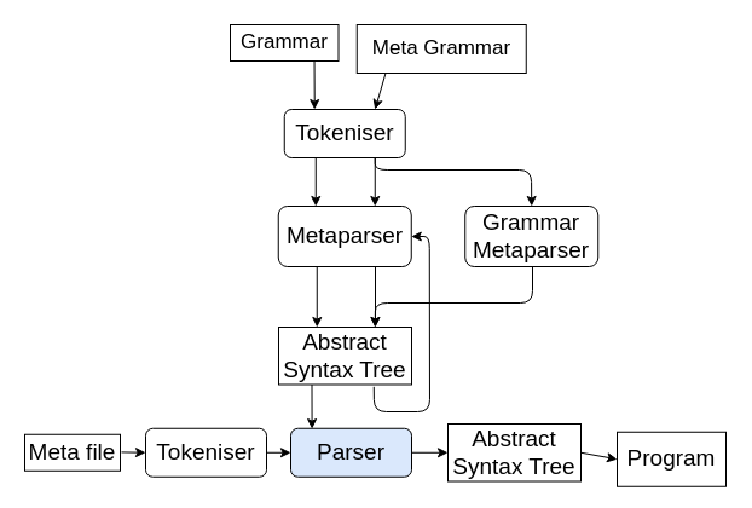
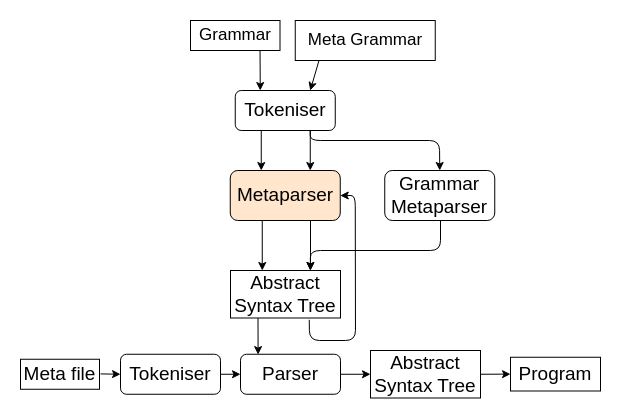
  <mxCell id="0" />
  <mxCell id="1" parent="0" />
  <mxCell id="2" value="&lt;font style=&quot;font-size: 19px&quot;&gt;Meta file&lt;/font&gt;" style="rounded=0;whiteSpace=wrap;html=1;" vertex="1" parent="1"><mxGeometry x="20" y="358.75" width="79" height="30" as="geometry" /></mxCell>
  <mxCell id="3" value="" style="endArrow=classic;html=1;" edge="1" parent="1"><mxGeometry width="50" height="50" relative="1" as="geometry"><mxPoint x="100" y="373.41" as="sourcePoint" /><mxPoint x="120" y="373.75" as="targetPoint" /></mxGeometry></mxCell>
  <mxCell id="4" value="" style="endArrow=classic;html=1;exitX=1;exitY=0.5;exitDx=0;exitDy=0;" edge="1" parent="1"><mxGeometry width="50" height="50" relative="1" as="geometry"><mxPoint x="340" y="373.75" as="sourcePoint" /><mxPoint x="370" y="373.75" as="targetPoint" /></mxGeometry></mxCell>
  <mxCell id="5" value="&lt;font style=&quot;font-size: 19px&quot;&gt;Tokeniser&lt;/font&gt;" style="rounded=1;whiteSpace=wrap;html=1;" vertex="1" parent="1"><mxGeometry x="120" y="353.75" width="100" height="40" as="geometry" /></mxCell>
  <mxCell id="6" value="" style="endArrow=classic;html=1;exitX=1;exitY=0.5;exitDx=0;exitDy=0;" edge="1" parent="1" source="5"><mxGeometry width="50" height="50" relative="1" as="geometry"><mxPoint x="101" y="383.41" as="sourcePoint" /><mxPoint x="240" y="373.75" as="targetPoint" /></mxGeometry></mxCell>
- <mxCell id="7" value="&lt;font style=&quot;font-size: 19px&quot;&gt;Parser&lt;/font&gt;" style="rounded=1;whiteSpace=wrap;html=1;fontStyle=0;fillColor=#dae8fc;" vertex="1" parent="1"><mxGeometry x="240" y="353.75" width="100" height="40" as="geometry" /></mxCell>
- <mxCell id="8" value="&lt;font style=&quot;font-size: 19px&quot;&gt;Metaparser&lt;/font&gt;" style="rounded=1;whiteSpace=wrap;html=1;fontStyle=0" vertex="1" parent="1"><mxGeometry x="229.75" y="170" width="110" height="50" as="geometry" /></mxCell>
+ <mxCell id="7" value="&lt;font style=&quot;font-size: 19px&quot;&gt;Parser&lt;/font&gt;" style="rounded=1;whiteSpace=wrap;html=1;fontStyle=0" vertex="1" parent="1"><mxGeometry x="240" y="353.75" width="100" height="40" as="geometry" /></mxCell>
+ <mxCell id="8" value="&lt;font style=&quot;font-size: 19px&quot;&gt;Metaparser&lt;/font&gt;" style="rounded=1;whiteSpace=wrap;html=1;fontStyle=0;fillColor=#ffe6cc;" vertex="1" parent="1"><mxGeometry x="229.75" y="170" width="110" height="50" as="geometry" /></mxCell>
  <mxCell id="9" value="&lt;font style=&quot;font-size: 17px&quot;&gt;Grammar&lt;/font&gt;" style="rounded=0;whiteSpace=wrap;html=1;" vertex="1" parent="1"><mxGeometry x="190" y="20" width="89.5" height="30" as="geometry" /></mxCell>
  <mxCell id="10" value="&lt;font style=&quot;font-size: 19px&quot;&gt;Tokeniser&lt;/font&gt;" style="rounded=1;whiteSpace=wrap;html=1;" vertex="1" parent="1"><mxGeometry x="234.75" y="90" width="100" height="40" as="geometry" /></mxCell>
  <mxCell id="11" value="" style="endArrow=classic;html=1;entryX=0.5;entryY=0;entryDx=0;entryDy=0;exitX=0.5;exitY=1;exitDx=0;exitDy=0;exitPerimeter=0;" edge="1" parent="1"><mxGeometry width="50" height="50" relative="1" as="geometry"><mxPoint x="261.75" y="220" as="sourcePoint" /><mxPoint x="261.75" y="270" as="targetPoint" /></mxGeometry></mxCell>
  <mxCell id="12" value="" style="endArrow=classic;html=1;exitX=0.5;exitY=1;exitDx=0;exitDy=0;exitPerimeter=0;" edge="1" parent="1"><mxGeometry width="50" height="50" relative="1" as="geometry"><mxPoint x="260.75" y="130" as="sourcePoint" /><mxPoint x="260.75" y="170" as="targetPoint" /></mxGeometry></mxCell>
  <mxCell id="13" value="" style="endArrow=classic;html=1;entryX=0.5;entryY=0;entryDx=0;entryDy=0;entryPerimeter=0;exitX=0.777;exitY=1.001;exitDx=0;exitDy=0;exitPerimeter=0;" edge="1" parent="1" source="9"><mxGeometry width="50" height="50" relative="1" as="geometry"><mxPoint x="339.75" y="110" as="sourcePoint" /><mxPoint x="259.75" y="90" as="targetPoint" /></mxGeometry></mxCell>
  <mxCell id="14" value="&lt;font style=&quot;font-size: 17px&quot;&gt;Meta Grammar&lt;/font&gt;" style="rounded=0;whiteSpace=wrap;html=1;" vertex="1" parent="1"><mxGeometry x="294.75" y="20" width="140" height="40" as="geometry" /></mxCell>
  <mxCell id="15" value="" style="endArrow=classic;html=1;entryX=0.75;entryY=0;entryDx=0;entryDy=0;exitX=0.169;exitY=1.006;exitDx=0;exitDy=0;exitPerimeter=0;" edge="1" parent="1" source="14" target="10"><mxGeometry width="50" height="50" relative="1" as="geometry"><mxPoint x="309.75" y="59" as="sourcePoint" /><mxPoint x="354.75" y="50" as="targetPoint" /></mxGeometry></mxCell>
  <mxCell id="16" value="" style="endArrow=classic;html=1;exitX=0.5;exitY=1;exitDx=0;exitDy=0;exitPerimeter=0;" edge="1" parent="1"><mxGeometry width="50" height="50" relative="1" as="geometry"><mxPoint x="309.75" y="130" as="sourcePoint" /><mxPoint x="309.75" y="170" as="targetPoint" /></mxGeometry></mxCell>
  <mxCell id="17" value="" style="endArrow=classic;html=1;entryX=1;entryY=0.5;entryDx=0;entryDy=0;exitX=0.716;exitY=1.038;exitDx=0;exitDy=0;exitPerimeter=0;" edge="1" parent="1" source="24" target="8"><mxGeometry width="50" height="50" relative="1" as="geometry"><mxPoint x="308.75" y="220" as="sourcePoint" /><mxPoint x="334.75" y="220" as="targetPoint" /><Array as="points"><mxPoint x="309" y="340" /><mxPoint x="355" y="340" /><mxPoint x="354.75" y="195" /></Array></mxGeometry></mxCell>
  <mxCell id="18" value="&lt;font size=&quot;1&quot;&gt;&lt;span style=&quot;font-weight: normal ; font-size: 19px&quot;&gt;Grammar Metaparser&lt;/span&gt;&lt;/font&gt;" style="rounded=1;whiteSpace=wrap;html=1;fontStyle=1" vertex="1" parent="1"><mxGeometry x="384.25" y="170" width="110" height="50" as="geometry" /></mxCell>
  <mxCell id="19" value="" style="endArrow=classic;html=1;exitX=0.75;exitY=1;exitDx=0;exitDy=0;entryX=0.5;entryY=0;entryDx=0;entryDy=0;" edge="1" parent="1" source="10" target="18"><mxGeometry width="50" height="50" relative="1" as="geometry"><mxPoint x="424.75" y="120" as="sourcePoint" /><mxPoint x="474.75" y="70" as="targetPoint" /><Array as="points"><mxPoint x="309.75" y="140" /><mxPoint x="439" y="140" /></Array></mxGeometry></mxCell>
  <mxCell id="20" value="" style="endArrow=classic;html=1;entryX=0.725;entryY=-0.001;entryDx=0;entryDy=0;entryPerimeter=0;" edge="1" parent="1" target="24"><mxGeometry width="50" height="50" relative="1" as="geometry"><mxPoint x="440" y="220" as="sourcePoint" /><mxPoint x="454.75" y="200" as="targetPoint" /><Array as="points"><mxPoint x="440" y="250" /><mxPoint x="310" y="250" /></Array></mxGeometry></mxCell>
  <mxCell id="21" value="&lt;font style=&quot;font-size: 19px&quot;&gt;Abstract Syntax Tree&lt;/font&gt;" style="rounded=0;whiteSpace=wrap;html=1;" vertex="1" parent="1"><mxGeometry x="370" y="350" width="110" height="47.5" as="geometry" /></mxCell>
- <mxCell id="22" value="&lt;font style=&quot;font-size: 19px&quot;&gt;Program&lt;/font&gt;" style="rounded=0;whiteSpace=wrap;html=1;" vertex="1" parent="1"><mxGeometry x="510" y="356.75" width="90" height="45" as="geometry" /></mxCell>
+ <mxCell id="22" value="&lt;font style=&quot;font-size: 19px&quot;&gt;Program&lt;/font&gt;" style="rounded=0;whiteSpace=wrap;html=1;" vertex="1" parent="1"><mxGeometry x="510" y="356.75" width="90" height="33.75" as="geometry" /></mxCell>
  <mxCell id="23" value="" style="endArrow=classic;html=1;exitX=1;exitY=0.5;exitDx=0;exitDy=0;entryX=0;entryY=0.5;entryDx=0;entryDy=0;" edge="1" parent="1" source="21" target="22"><mxGeometry width="50" height="50" relative="1" as="geometry"><mxPoint x="470" y="423.75" as="sourcePoint" /><mxPoint x="520" y="373.75" as="targetPoint" /></mxGeometry></mxCell>
  <mxCell id="24" value="&lt;font style=&quot;font-size: 19px&quot;&gt;Abstract Syntax Tree&lt;/font&gt;" style="rounded=0;whiteSpace=wrap;html=1;" vertex="1" parent="1"><mxGeometry x="230" y="270" width="110" height="47.5" as="geometry" /></mxCell>
  <mxCell id="25" value="" style="endArrow=classic;html=1;exitX=0.25;exitY=1;exitDx=0;exitDy=0;entryX=0.176;entryY=0.008;entryDx=0;entryDy=0;entryPerimeter=0;" edge="1" parent="1" source="24" target="7"><mxGeometry width="50" height="50" relative="1" as="geometry"><mxPoint x="180" y="300" as="sourcePoint" /><mxPoint x="258" y="350" as="targetPoint" /></mxGeometry></mxCell>
  <mxCell id="26" value="" style="endArrow=classic;html=1;entryX=0.5;entryY=0;entryDx=0;entryDy=0;exitX=0.5;exitY=1;exitDx=0;exitDy=0;exitPerimeter=0;" edge="1" parent="1"><mxGeometry width="50" height="50" relative="1" as="geometry"><mxPoint x="310" y="220" as="sourcePoint" /><mxPoint x="310" y="270" as="targetPoint" /></mxGeometry></mxCell>
